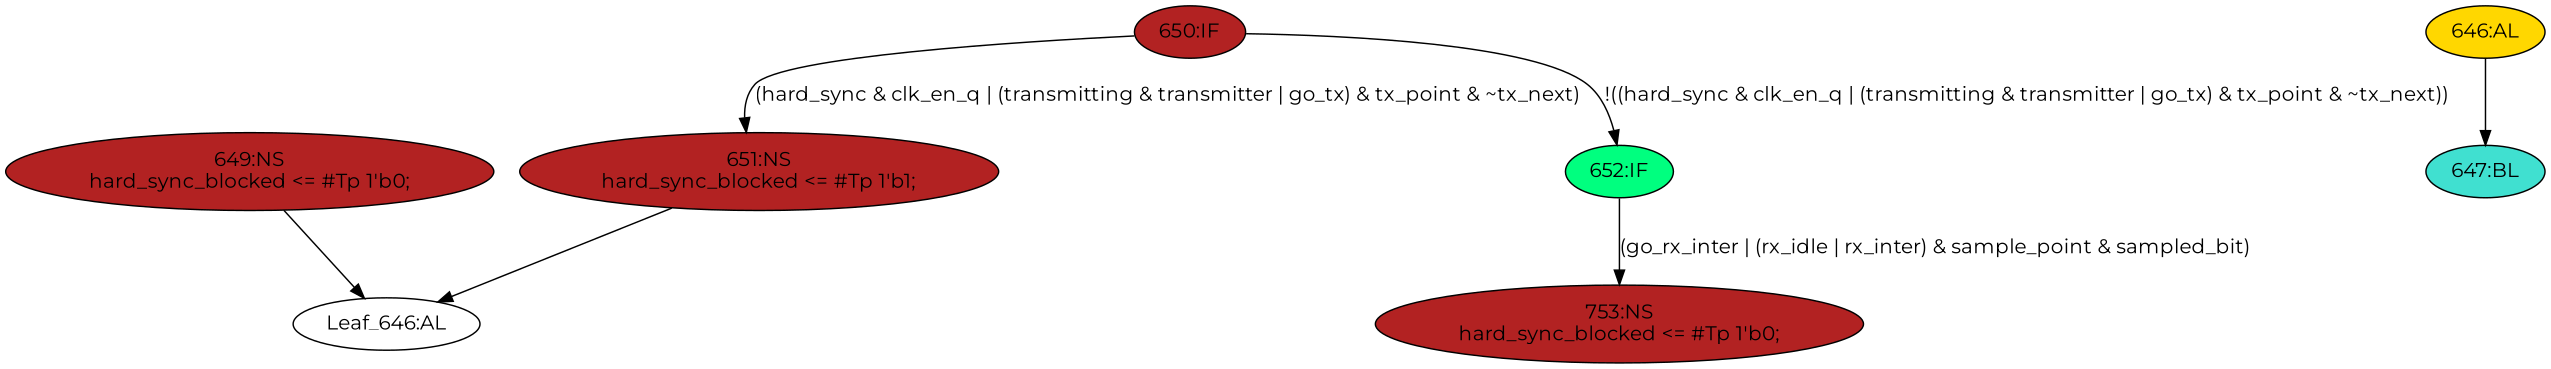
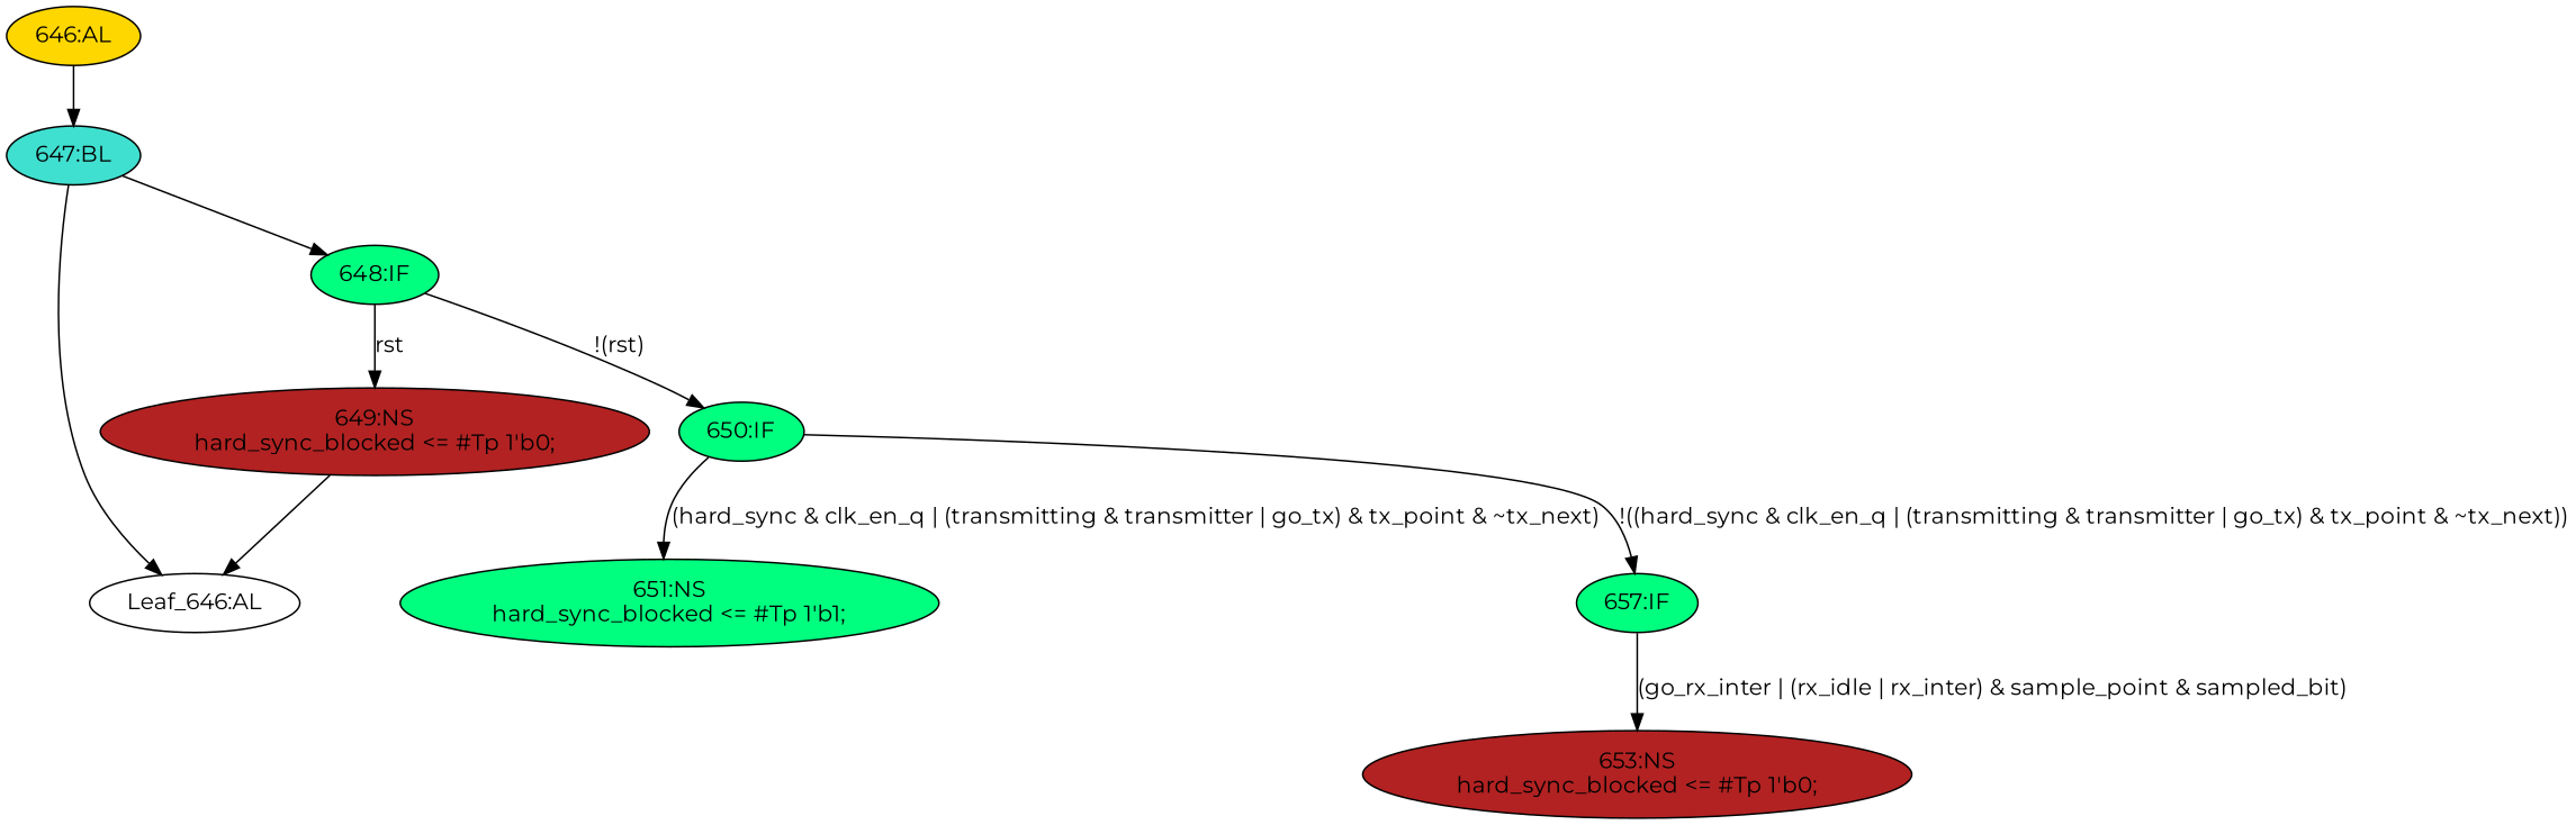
  strict digraph {
    fontname=Montserrat
    node [fillcolor=firebrick fontname=Montserrat statements="[]" style=filled typ=NonblockingSubstitution]
    edge [cond="[]" fontname=Montserrat lineno=None]
-   n1 [ast="<pyverilog.vparser.ast.NonblockingSubstitution object at 0x7f2998c0bc50>" label="651:NS\nhard_sync_blocked <= #Tp 1'b1;" statements="[<pyverilog.vparser.ast.NonblockingSubstitution object at 0x7f2998c0bc50>]"]
+   n1 [ast="<pyverilog.vparser.ast.NonblockingSubstitution object at 0x7f2998c0bc50>" fillcolor=springgreen label="651:NS\nhard_sync_blocked <= #Tp 1'b1;" statements="[<pyverilog.vparser.ast.NonblockingSubstitution object at 0x7f2998c0bc50>]"]
    n2 [def_var="['hard_sync_blocked']" label="Leaf_646:AL" fillcolor="" statements="" style="" typ=""]
-   n3 [ast="<pyverilog.vparser.ast.NonblockingSubstitution object at 0x7f2998c12b90>" label="753:NS\nhard_sync_blocked <= #Tp 1'b0;" statements="[<pyverilog.vparser.ast.NonblockingSubstitution object at 0x7f2998c12b90>]"]
-   n4 [ast="<pyverilog.vparser.ast.IfStatement object at 0x7f2998c12e10>" fillcolor=springgreen label="652:IF" typ=IfStatement]
+   n3 [ast="<pyverilog.vparser.ast.NonblockingSubstitution object at 0x7f2998c12b90>" label="653:NS\nhard_sync_blocked <= #Tp 1'b0;" statements="[<pyverilog.vparser.ast.NonblockingSubstitution object at 0x7f2998c12b90>]"]
+   n4 [ast="<pyverilog.vparser.ast.IfStatement object at 0x7f2998c12e10>" fillcolor=springgreen label="657:IF" typ=IfStatement]
    n5 [ast="<pyverilog.vparser.ast.Block object at 0x7f2998c12d50>" fillcolor=turquoise label="647:BL" typ=Block]
-   n7 [ast="<pyverilog.vparser.ast.IfStatement object at 0x7f2998c12dd0>" label="650:IF" typ=IfStatement]
+   n6 [ast="<pyverilog.vparser.ast.IfStatement object at 0x7f2998c12d90>" fillcolor=springgreen label="648:IF" typ=IfStatement]
+   n7 [ast="<pyverilog.vparser.ast.IfStatement object at 0x7f2998c12dd0>" fillcolor=springgreen label="650:IF" typ=IfStatement]
    n8 [ast="<pyverilog.vparser.ast.NonblockingSubstitution object at 0x7f2998c1e4d0>" label="649:NS\nhard_sync_blocked <= #Tp 1'b0;" statements="[<pyverilog.vparser.ast.NonblockingSubstitution object at 0x7f2998c1e4d0>]"]
    n9 [ast="<pyverilog.vparser.ast.Always object at 0x7f2998c1e710>" clk_sens=True fillcolor=gold label="646:AL" sens="['clk', 'rst']" typ=Always use_var="['transmitter', 'rx_inter', 'transmitting', 'sample_point', 'clk_en_q', 'go_rx_inter', 'sampled_bit', 'hard_sync', 'tx_point', 'rst', 'go_tx', 'rx_idle', 'tx_next']"]
-   n1 -> n2
+   n5 -> n2
    n4 -> n3 [cond="['go_rx_inter', 'rx_idle', 'rx_inter', 'sample_point', 'sampled_bit']" label="(go_rx_inter | (rx_idle | rx_inter) & sample_point & sampled_bit)" lineno=652]
+   n5 -> n6
+   n6 -> n7 [cond="['rst']" label="!(rst)" lineno=648]
+   n6 -> n8 [cond="['rst']" label=rst lineno=648]
    n7 -> n1 [cond="['hard_sync', 'clk_en_q', 'transmitting', 'transmitter', 'go_tx', 'tx_point', 'tx_next']" label="(hard_sync & clk_en_q | (transmitting & transmitter | go_tx) & tx_point & ~tx_next)" lineno=650]
    n7 -> n4 [cond="['hard_sync', 'clk_en_q', 'transmitting', 'transmitter', 'go_tx', 'tx_point', 'tx_next']" label="!((hard_sync & clk_en_q | (transmitting & transmitter | go_tx) & tx_point & ~tx_next))" lineno=650]
    n8 -> n2
    n9 -> n5
  }
